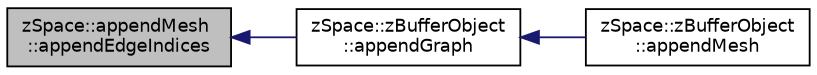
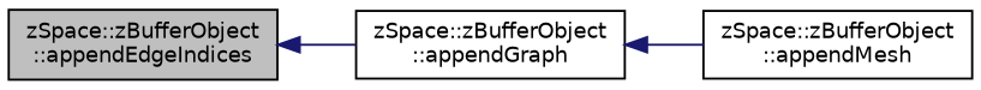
  digraph {
    rankdir=LR
    node [color=black fillcolor=white fontname=Helvetica fontsize=10 shape=record style=filled]
    edge [color=midnightblue dir=back fontname=Helvetica fontsize=10 labelfontname=Helvetica labelfontsize=10 style=solid]
-   n1 [fillcolor=grey75 fontcolor=black height=0.2 label="zSpace::appendMesh\l::appendEdgeIndices" width=0.4]
+   n1 [fillcolor=grey75 fontcolor=black height=0.2 label="zSpace::zBufferObject\l::appendEdgeIndices" width=0.4]
    n2 [height=0.2 label="zSpace::zBufferObject\l::appendGraph" width=0.4]
    n3 [height=0.2 label="zSpace::zBufferObject\l::appendMesh" width=0.4]
    n1 -> n2
    n2 -> n3
  }
